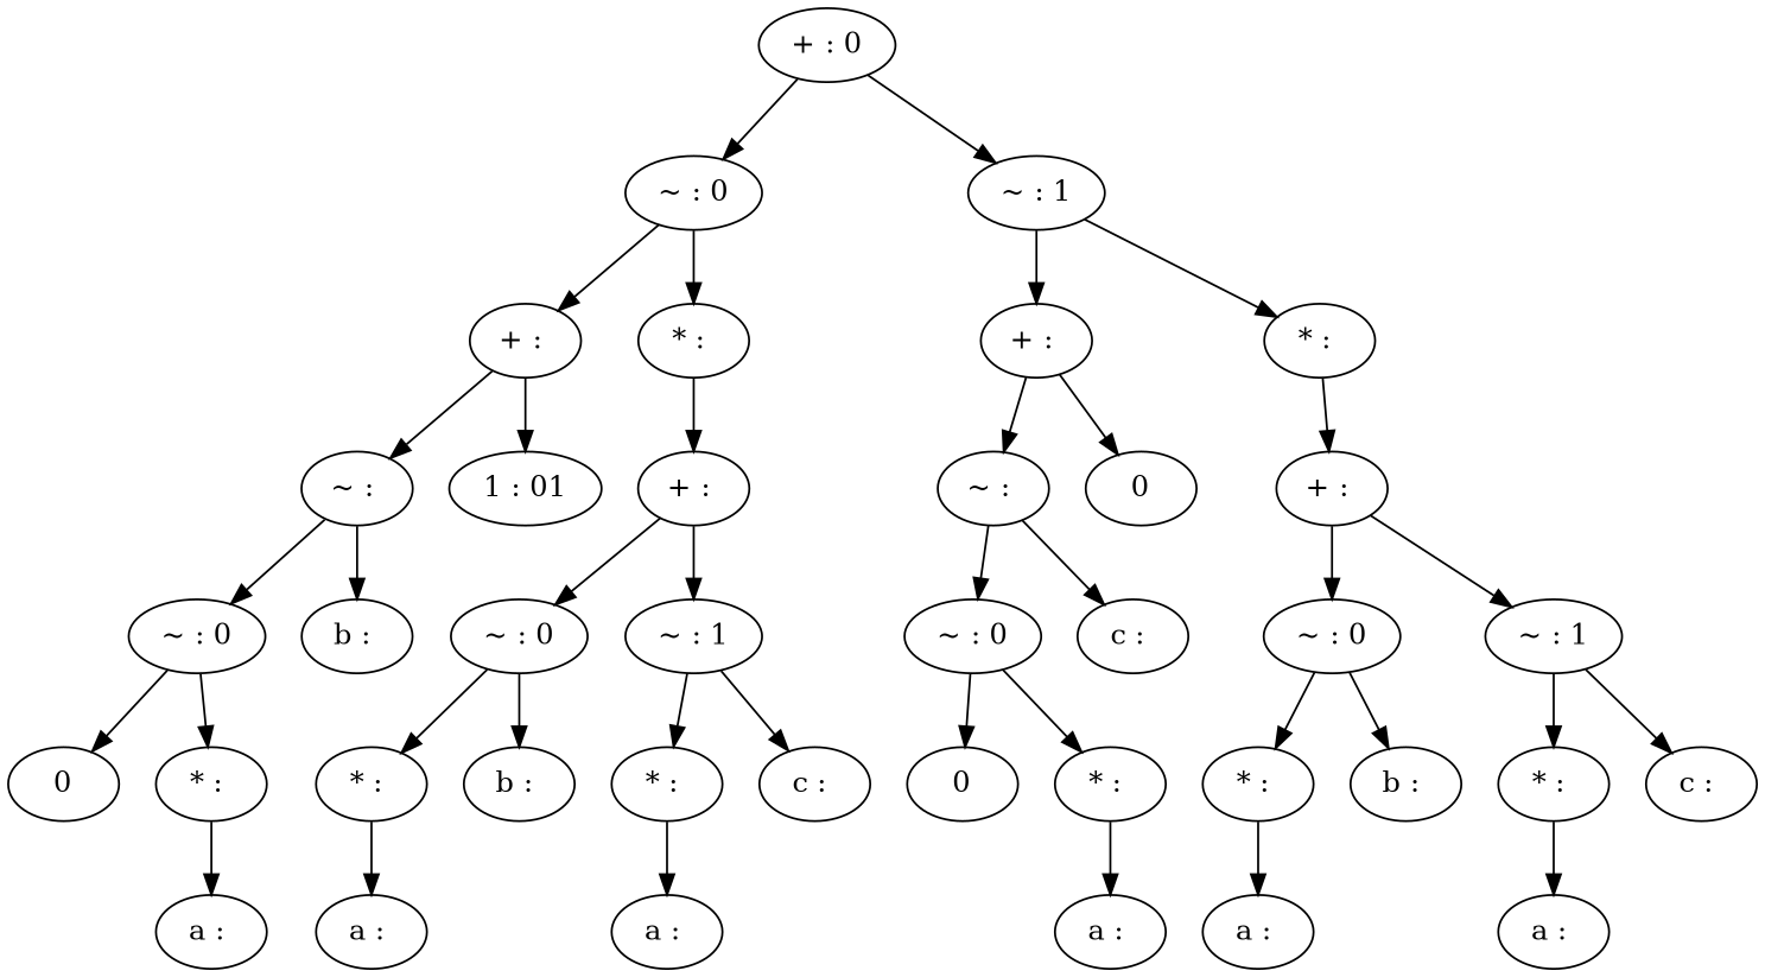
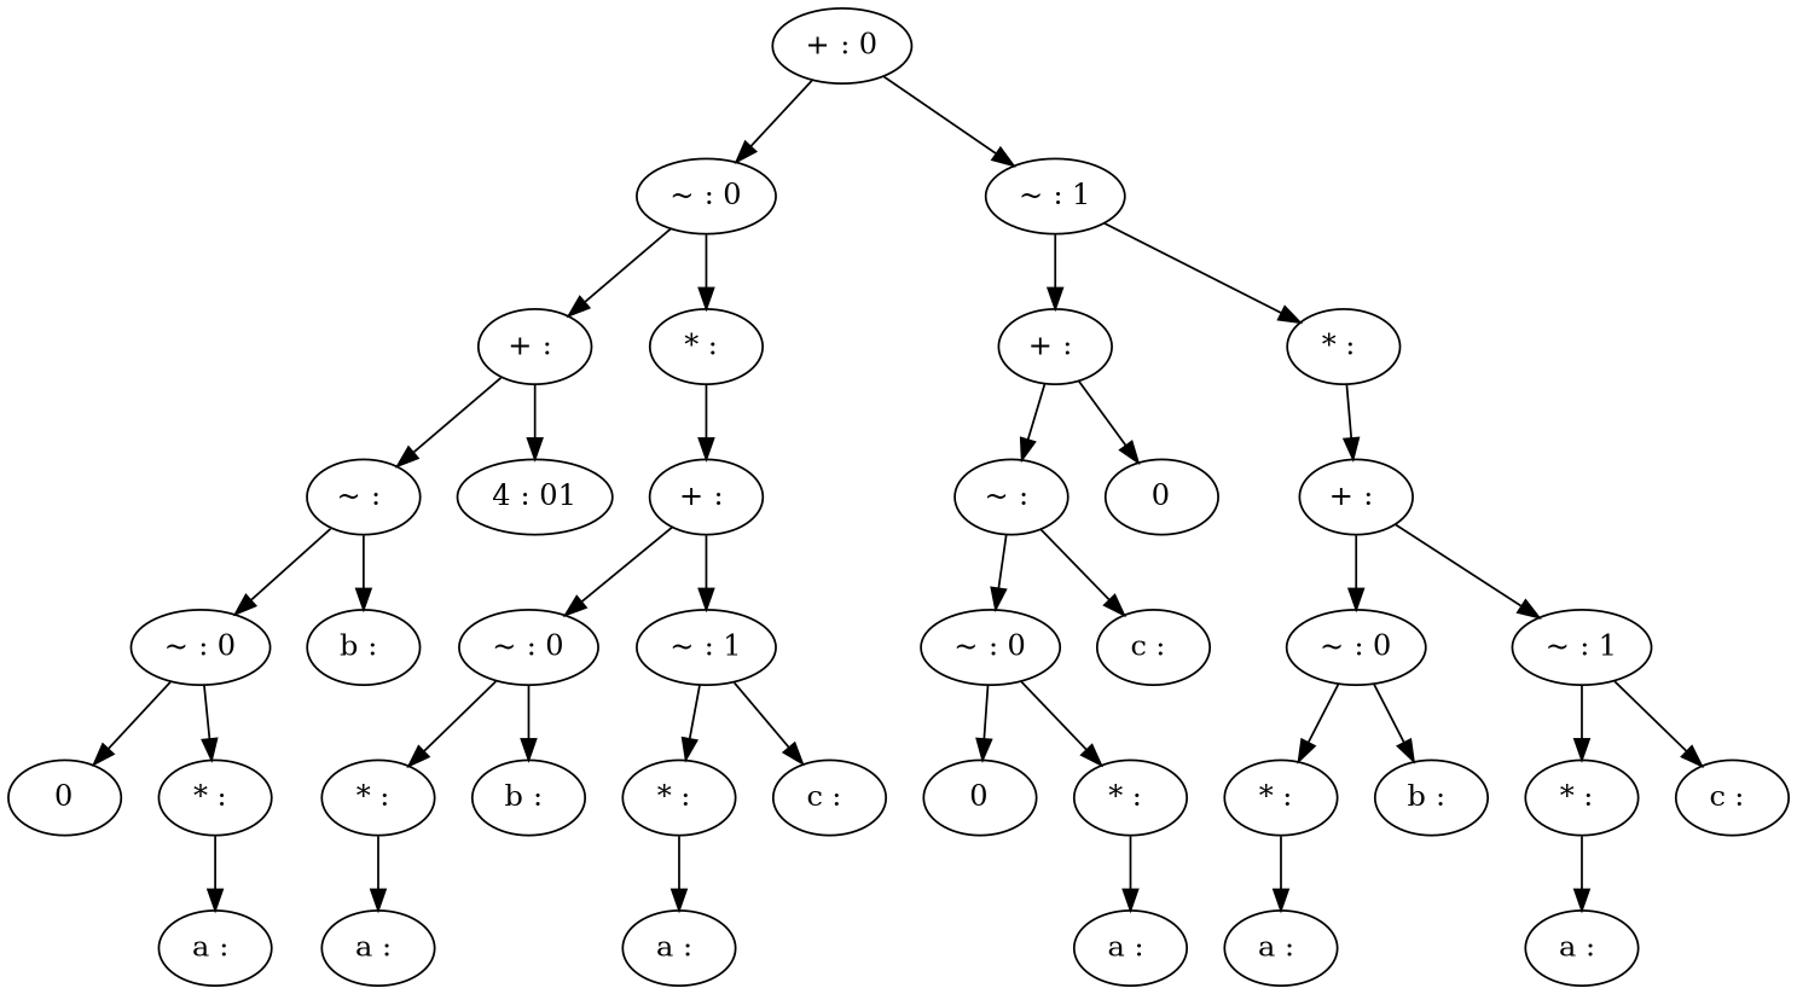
  digraph {
    n1 [label="+ : 0"]
    n2 [label="~ : 0"]
    n3 [label="~ : 1"]
    n4 [label="+ : "]
    n5 [label="* : "]
    n6 [label="~ : "]
-   n7 [label="1 : 01"]
+   n7 [label="4 : 01"]
    n8 [label="~ : 0"]
    n9 [label="b : "]
    n10 [label=0]
    n11 [label="* : "]
    n12 [label="a : "]
    n13 [label="+ : "]
    n14 [label="~ : 0"]
    n15 [label="~ : 1"]
    n16 [label="* : "]
    n17 [label="b : "]
    n18 [label="a : "]
    n19 [label="* : "]
    n20 [label="c : "]
    n21 [label="a : "]
    n22 [label="+ : "]
    n23 [label="* : "]
    n24 [label="~ : "]
    n25 [label=0]
    n26 [label="~ : 0"]
    n27 [label="c : "]
    n28 [label=0]
    n29 [label="* : "]
    n30 [label="a : "]
    n31 [label="+ : "]
    n32 [label="~ : 0"]
    n33 [label="~ : 1"]
    n34 [label="* : "]
    n35 [label="b : "]
    n36 [label="a : "]
    n37 [label="* : "]
    n38 [label="c : "]
    n39 [label="a : "]
    n1 -> n2
    n1 -> n3
    n2 -> n4
    n2 -> n5
    n3 -> n22
    n3 -> n23
    n4 -> n6
    n4 -> n7
    n5 -> n13
    n6 -> n8
    n6 -> n9
    n8 -> n10
    n8 -> n11
    n11 -> n12
    n13 -> n14
    n13 -> n15
    n14 -> n16
    n14 -> n17
    n15 -> n19
    n15 -> n20
    n16 -> n18
    n19 -> n21
    n22 -> n24
    n22 -> n25
    n23 -> n31
    n24 -> n26
    n24 -> n27
    n26 -> n28
    n26 -> n29
    n29 -> n30
    n31 -> n32
    n31 -> n33
    n32 -> n34
    n32 -> n35
    n33 -> n37
    n33 -> n38
    n34 -> n36
    n37 -> n39
  }
